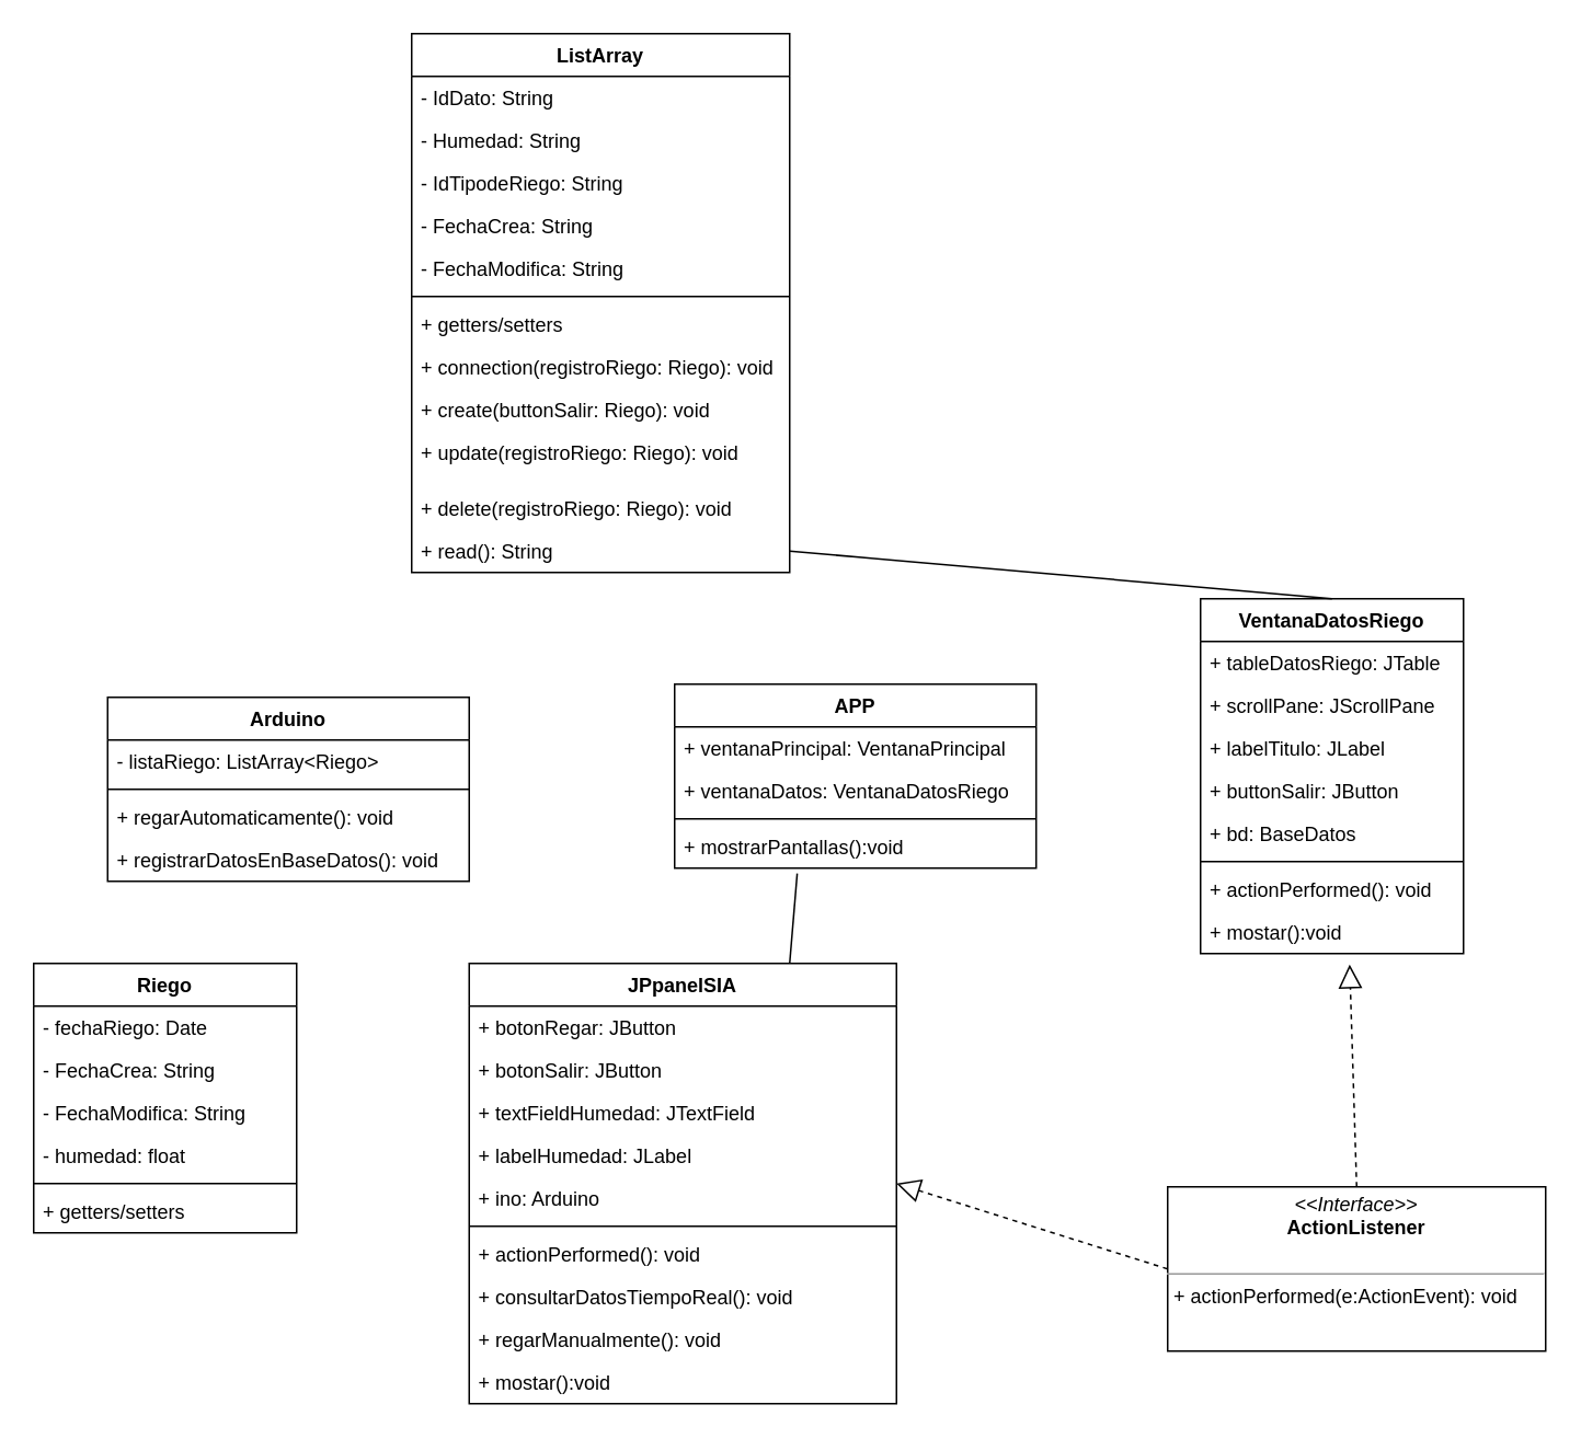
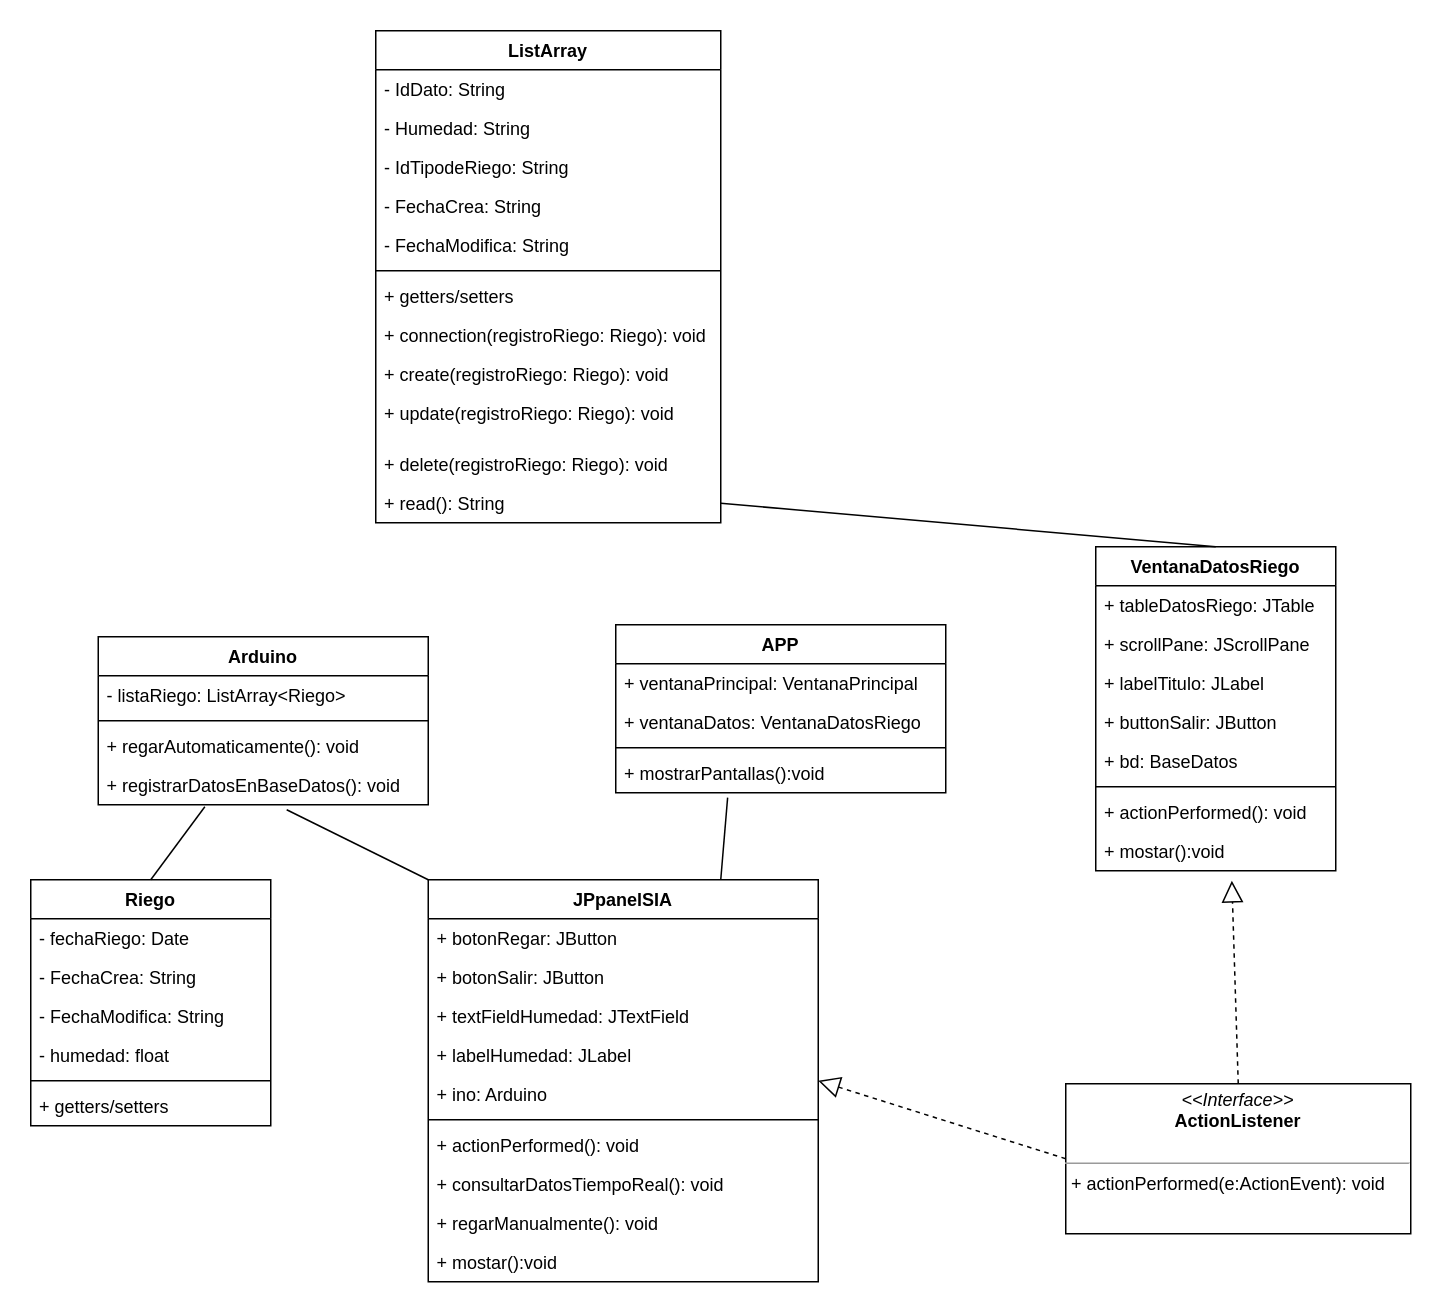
  <mxCell id="0" />
  <mxCell id="1" parent="0" />
  <mxCell id="2" value="ListArray" style="swimlane;fontStyle=1;align=center;verticalAlign=top;childLayout=stackLayout;horizontal=1;startSize=26;horizontalStack=0;resizeParent=1;resizeParentMax=0;resizeLast=0;collapsible=1;marginBottom=0;" parent="1" vertex="1"><mxGeometry x="250" y="20" width="230" height="328" as="geometry" /></mxCell>
  <mxCell id="3" value="- IdDato: String" style="text;strokeColor=none;fillColor=none;align=left;verticalAlign=top;spacingLeft=4;spacingRight=4;overflow=hidden;rotatable=0;points=[[0,0.5],[1,0.5]];portConstraint=eastwest;" parent="2" vertex="1"><mxGeometry y="26" width="230" height="26" as="geometry" /></mxCell>
  <mxCell id="4" value="- Humedad: String" style="text;strokeColor=none;fillColor=none;align=left;verticalAlign=top;spacingLeft=4;spacingRight=4;overflow=hidden;rotatable=0;points=[[0,0.5],[1,0.5]];portConstraint=eastwest;" parent="2" vertex="1"><mxGeometry y="52" width="230" height="26" as="geometry" /></mxCell>
  <mxCell id="5" value="- IdTipodeRiego: String" style="text;strokeColor=none;fillColor=none;align=left;verticalAlign=top;spacingLeft=4;spacingRight=4;overflow=hidden;rotatable=0;points=[[0,0.5],[1,0.5]];portConstraint=eastwest;" parent="2" vertex="1"><mxGeometry y="78" width="230" height="26" as="geometry" /></mxCell>
  <mxCell id="6" value="- FechaCrea: String" style="text;strokeColor=none;fillColor=none;align=left;verticalAlign=top;spacingLeft=4;spacingRight=4;overflow=hidden;rotatable=0;points=[[0,0.5],[1,0.5]];portConstraint=eastwest;" parent="2" vertex="1"><mxGeometry y="104" width="230" height="26" as="geometry" /></mxCell>
  <mxCell id="7" value="- FechaModifica: String" style="text;strokeColor=none;fillColor=none;align=left;verticalAlign=top;spacingLeft=4;spacingRight=4;overflow=hidden;rotatable=0;points=[[0,0.5],[1,0.5]];portConstraint=eastwest;" vertex="1" parent="2"><mxGeometry y="130" width="230" height="26" as="geometry" /></mxCell>
  <mxCell id="8" value="" style="line;strokeWidth=1;fillColor=none;align=left;verticalAlign=middle;spacingTop=-1;spacingLeft=3;spacingRight=3;rotatable=0;labelPosition=right;points=[];portConstraint=eastwest;strokeColor=inherit;" parent="2" vertex="1"><mxGeometry y="156" width="230" height="8" as="geometry" /></mxCell>
  <mxCell id="9" value="+ getters/setters" style="text;strokeColor=none;fillColor=none;align=left;verticalAlign=top;spacingLeft=4;spacingRight=4;overflow=hidden;rotatable=0;points=[[0,0.5],[1,0.5]];portConstraint=eastwest;" parent="2" vertex="1"><mxGeometry y="164" width="230" height="26" as="geometry" /></mxCell>
  <mxCell id="10" value="+ connection(registroRiego: Riego): void" style="text;strokeColor=none;fillColor=none;align=left;verticalAlign=top;spacingLeft=4;spacingRight=4;overflow=hidden;rotatable=0;points=[[0,0.5],[1,0.5]];portConstraint=eastwest;" parent="2" vertex="1"><mxGeometry y="190" width="230" height="26" as="geometry" /></mxCell>
- <mxCell id="11" value="+ create(buttonSalir: Riego): void" style="text;strokeColor=none;fillColor=none;align=left;verticalAlign=top;spacingLeft=4;spacingRight=4;overflow=hidden;rotatable=0;points=[[0,0.5],[1,0.5]];portConstraint=eastwest;" parent="2" vertex="1"><mxGeometry y="216" width="230" height="26" as="geometry" /></mxCell>
+ <mxCell id="11" value="+ create(registroRiego: Riego): void" style="text;strokeColor=none;fillColor=none;align=left;verticalAlign=top;spacingLeft=4;spacingRight=4;overflow=hidden;rotatable=0;points=[[0,0.5],[1,0.5]];portConstraint=eastwest;" parent="2" vertex="1"><mxGeometry y="216" width="230" height="26" as="geometry" /></mxCell>
  <mxCell id="12" value="+ update(registroRiego: Riego): void" style="text;strokeColor=none;fillColor=none;align=left;verticalAlign=top;spacingLeft=4;spacingRight=4;overflow=hidden;rotatable=0;points=[[0,0.5],[1,0.5]];portConstraint=eastwest;" parent="2" vertex="1"><mxGeometry y="242" width="230" height="34" as="geometry" /></mxCell>
  <mxCell id="13" value="+ delete(registroRiego: Riego): void" style="text;strokeColor=none;fillColor=none;align=left;verticalAlign=top;spacingLeft=4;spacingRight=4;overflow=hidden;rotatable=0;points=[[0,0.5],[1,0.5]];portConstraint=eastwest;" parent="2" vertex="1"><mxGeometry y="276" width="230" height="26" as="geometry" /></mxCell>
  <mxCell id="14" value="+ read(): String" style="text;strokeColor=none;fillColor=none;align=left;verticalAlign=top;spacingLeft=4;spacingRight=4;overflow=hidden;rotatable=0;points=[[0,0.5],[1,0.5]];portConstraint=eastwest;" parent="2" vertex="1"><mxGeometry y="302" width="230" height="26" as="geometry" /></mxCell>
  <mxCell id="15" value="Riego" style="swimlane;fontStyle=1;align=center;verticalAlign=top;childLayout=stackLayout;horizontal=1;startSize=26;horizontalStack=0;resizeParent=1;resizeParentMax=0;resizeLast=0;collapsible=1;marginBottom=0;" parent="1" vertex="1"><mxGeometry x="20" y="586" width="160" height="164" as="geometry" /></mxCell>
  <mxCell id="16" value="- fechaRiego: Date" style="text;strokeColor=none;fillColor=none;align=left;verticalAlign=top;spacingLeft=4;spacingRight=4;overflow=hidden;rotatable=0;points=[[0,0.5],[1,0.5]];portConstraint=eastwest;" parent="15" vertex="1"><mxGeometry y="26" width="160" height="26" as="geometry" /></mxCell>
  <mxCell id="17" value="- FechaCrea: String" style="text;strokeColor=none;fillColor=none;align=left;verticalAlign=top;spacingLeft=4;spacingRight=4;overflow=hidden;rotatable=0;points=[[0,0.5],[1,0.5]];portConstraint=eastwest;" parent="15" vertex="1"><mxGeometry y="52" width="160" height="26" as="geometry" /></mxCell>
  <mxCell id="18" value="- FechaModifica: String" style="text;strokeColor=none;fillColor=none;align=left;verticalAlign=top;spacingLeft=4;spacingRight=4;overflow=hidden;rotatable=0;points=[[0,0.5],[1,0.5]];portConstraint=eastwest;" parent="15" vertex="1"><mxGeometry y="78" width="160" height="26" as="geometry" /></mxCell>
  <mxCell id="19" value="- humedad: float" style="text;strokeColor=none;fillColor=none;align=left;verticalAlign=top;spacingLeft=4;spacingRight=4;overflow=hidden;rotatable=0;points=[[0,0.5],[1,0.5]];portConstraint=eastwest;" parent="15" vertex="1"><mxGeometry y="104" width="160" height="26" as="geometry" /></mxCell>
  <mxCell id="20" value="" style="line;strokeWidth=1;fillColor=none;align=left;verticalAlign=middle;spacingTop=-1;spacingLeft=3;spacingRight=3;rotatable=0;labelPosition=right;points=[];portConstraint=eastwest;strokeColor=inherit;" parent="15" vertex="1"><mxGeometry y="130" width="160" height="8" as="geometry" /></mxCell>
  <mxCell id="21" value="+ getters/setters" style="text;strokeColor=none;fillColor=none;align=left;verticalAlign=top;spacingLeft=4;spacingRight=4;overflow=hidden;rotatable=0;points=[[0,0.5],[1,0.5]];portConstraint=eastwest;" parent="15" vertex="1"><mxGeometry y="138" width="160" height="26" as="geometry" /></mxCell>
  <mxCell id="22" value="JPpanelSIA" style="swimlane;fontStyle=1;align=center;verticalAlign=top;childLayout=stackLayout;horizontal=1;startSize=26;horizontalStack=0;resizeParent=1;resizeParentMax=0;resizeLast=0;collapsible=1;marginBottom=0;" parent="1" vertex="1"><mxGeometry x="285" y="586" width="260" height="268" as="geometry" /></mxCell>
  <mxCell id="23" value="+ botonRegar: JButton" style="text;strokeColor=none;fillColor=none;align=left;verticalAlign=top;spacingLeft=4;spacingRight=4;overflow=hidden;rotatable=0;points=[[0,0.5],[1,0.5]];portConstraint=eastwest;" parent="22" vertex="1"><mxGeometry y="26" width="260" height="26" as="geometry" /></mxCell>
  <mxCell id="24" value="+ botonSalir: JButton" style="text;strokeColor=none;fillColor=none;align=left;verticalAlign=top;spacingLeft=4;spacingRight=4;overflow=hidden;rotatable=0;points=[[0,0.5],[1,0.5]];portConstraint=eastwest;" parent="22" vertex="1"><mxGeometry y="52" width="260" height="26" as="geometry" /></mxCell>
  <mxCell id="25" value="+ textFieldHumedad: JTextField" style="text;strokeColor=none;fillColor=none;align=left;verticalAlign=top;spacingLeft=4;spacingRight=4;overflow=hidden;rotatable=0;points=[[0,0.5],[1,0.5]];portConstraint=eastwest;" parent="22" vertex="1"><mxGeometry y="78" width="260" height="26" as="geometry" /></mxCell>
  <mxCell id="26" value="+ labelHumedad: JLabel" style="text;strokeColor=none;fillColor=none;align=left;verticalAlign=top;spacingLeft=4;spacingRight=4;overflow=hidden;rotatable=0;points=[[0,0.5],[1,0.5]];portConstraint=eastwest;" parent="22" vertex="1"><mxGeometry y="104" width="260" height="26" as="geometry" /></mxCell>
  <mxCell id="27" value="+ ino: Arduino" style="text;strokeColor=none;fillColor=none;align=left;verticalAlign=top;spacingLeft=4;spacingRight=4;overflow=hidden;rotatable=0;points=[[0,0.5],[1,0.5]];portConstraint=eastwest;" parent="22" vertex="1"><mxGeometry y="130" width="260" height="26" as="geometry" /></mxCell>
  <mxCell id="28" value="" style="line;strokeWidth=1;fillColor=none;align=left;verticalAlign=middle;spacingTop=-1;spacingLeft=3;spacingRight=3;rotatable=0;labelPosition=right;points=[];portConstraint=eastwest;strokeColor=inherit;" parent="22" vertex="1"><mxGeometry y="156" width="260" height="8" as="geometry" /></mxCell>
  <mxCell id="29" value="+ actionPerformed(): void" style="text;strokeColor=none;fillColor=none;align=left;verticalAlign=top;spacingLeft=4;spacingRight=4;overflow=hidden;rotatable=0;points=[[0,0.5],[1,0.5]];portConstraint=eastwest;" parent="22" vertex="1"><mxGeometry y="164" width="260" height="26" as="geometry" /></mxCell>
  <mxCell id="30" value="+ consultarDatosTiempoReal(): void" style="text;strokeColor=none;fillColor=none;align=left;verticalAlign=top;spacingLeft=4;spacingRight=4;overflow=hidden;rotatable=0;points=[[0,0.5],[1,0.5]];portConstraint=eastwest;" parent="22" vertex="1"><mxGeometry y="190" width="260" height="26" as="geometry" /></mxCell>
  <mxCell id="31" value="+ regarManualmente(): void" style="text;strokeColor=none;fillColor=none;align=left;verticalAlign=top;spacingLeft=4;spacingRight=4;overflow=hidden;rotatable=0;points=[[0,0.5],[1,0.5]];portConstraint=eastwest;" parent="22" vertex="1"><mxGeometry y="216" width="260" height="26" as="geometry" /></mxCell>
  <mxCell id="32" value="+ mostar():void" style="text;strokeColor=none;fillColor=none;align=left;verticalAlign=top;spacingLeft=4;spacingRight=4;overflow=hidden;rotatable=0;points=[[0,0.5],[1,0.5]];portConstraint=eastwest;" parent="22" vertex="1"><mxGeometry y="242" width="260" height="26" as="geometry" /></mxCell>
  <mxCell id="33" value="VentanaDatosRiego" style="swimlane;fontStyle=1;align=center;verticalAlign=top;childLayout=stackLayout;horizontal=1;startSize=26;horizontalStack=0;resizeParent=1;resizeParentMax=0;resizeLast=0;collapsible=1;marginBottom=0;" parent="1" vertex="1"><mxGeometry x="730" y="364" width="160" height="216" as="geometry" /></mxCell>
  <mxCell id="34" value="+ tableDatosRiego: JTable" style="text;strokeColor=none;fillColor=none;align=left;verticalAlign=top;spacingLeft=4;spacingRight=4;overflow=hidden;rotatable=0;points=[[0,0.5],[1,0.5]];portConstraint=eastwest;" parent="33" vertex="1"><mxGeometry y="26" width="160" height="26" as="geometry" /></mxCell>
  <mxCell id="35" value="+ scrollPane: JScrollPane" style="text;strokeColor=none;fillColor=none;align=left;verticalAlign=top;spacingLeft=4;spacingRight=4;overflow=hidden;rotatable=0;points=[[0,0.5],[1,0.5]];portConstraint=eastwest;" parent="33" vertex="1"><mxGeometry y="52" width="160" height="26" as="geometry" /></mxCell>
  <mxCell id="36" value="+ labelTitulo: JLabel" style="text;strokeColor=none;fillColor=none;align=left;verticalAlign=top;spacingLeft=4;spacingRight=4;overflow=hidden;rotatable=0;points=[[0,0.5],[1,0.5]];portConstraint=eastwest;" parent="33" vertex="1"><mxGeometry y="78" width="160" height="26" as="geometry" /></mxCell>
  <mxCell id="37" value="+ buttonSalir: JButton" style="text;strokeColor=none;fillColor=none;align=left;verticalAlign=top;spacingLeft=4;spacingRight=4;overflow=hidden;rotatable=0;points=[[0,0.5],[1,0.5]];portConstraint=eastwest;" parent="33" vertex="1"><mxGeometry y="104" width="160" height="26" as="geometry" /></mxCell>
  <mxCell id="38" value="+ bd: BaseDatos" style="text;strokeColor=none;fillColor=none;align=left;verticalAlign=top;spacingLeft=4;spacingRight=4;overflow=hidden;rotatable=0;points=[[0,0.5],[1,0.5]];portConstraint=eastwest;" parent="33" vertex="1"><mxGeometry y="130" width="160" height="26" as="geometry" /></mxCell>
  <mxCell id="39" value="" style="line;strokeWidth=1;fillColor=none;align=left;verticalAlign=middle;spacingTop=-1;spacingLeft=3;spacingRight=3;rotatable=0;labelPosition=right;points=[];portConstraint=eastwest;strokeColor=inherit;" parent="33" vertex="1"><mxGeometry y="156" width="160" height="8" as="geometry" /></mxCell>
  <mxCell id="40" value="+ actionPerformed(): void" style="text;strokeColor=none;fillColor=none;align=left;verticalAlign=top;spacingLeft=4;spacingRight=4;overflow=hidden;rotatable=0;points=[[0,0.5],[1,0.5]];portConstraint=eastwest;" parent="33" vertex="1"><mxGeometry y="164" width="160" height="26" as="geometry" /></mxCell>
  <mxCell id="41" value="+ mostar():void" style="text;strokeColor=none;fillColor=none;align=left;verticalAlign=top;spacingLeft=4;spacingRight=4;overflow=hidden;rotatable=0;points=[[0,0.5],[1,0.5]];portConstraint=eastwest;" parent="33" vertex="1"><mxGeometry y="190" width="160" height="26" as="geometry" /></mxCell>
  <mxCell id="42" value="&lt;p style=&quot;margin:0px;margin-top:4px;text-align:center;&quot;&gt;&lt;i&gt;&amp;lt;&amp;lt;Interface&amp;gt;&amp;gt;&lt;/i&gt;&lt;br&gt;&lt;b&gt;ActionListener&lt;/b&gt;&lt;/p&gt;&lt;p style=&quot;margin:0px;margin-left:4px;&quot;&gt;&lt;br&gt;&lt;/p&gt;&lt;hr size=&quot;1&quot;&gt;&lt;p style=&quot;margin:0px;margin-left:4px;&quot;&gt;+ actionPerformed(e:ActionEvent): void&lt;br&gt;&lt;br&gt;&lt;/p&gt;" style="verticalAlign=top;align=left;overflow=fill;fontSize=12;fontFamily=Helvetica;html=1;" parent="1" vertex="1"><mxGeometry x="710" y="722" width="230" height="100" as="geometry" /></mxCell>
  <mxCell id="43" value="" style="endArrow=block;dashed=1;endFill=0;endSize=12;html=1;entryX=0.567;entryY=1.256;entryDx=0;entryDy=0;exitX=0.5;exitY=0;exitDx=0;exitDy=0;entryPerimeter=0;" parent="1" source="42" target="41" edge="1"><mxGeometry width="160" relative="1" as="geometry"><mxPoint x="-10" y="788" as="sourcePoint" /><mxPoint x="337.5" y="575" as="targetPoint" /></mxGeometry></mxCell>
  <mxCell id="44" value="" style="endArrow=block;dashed=1;endFill=0;endSize=12;html=1;entryX=1;entryY=0.5;entryDx=0;entryDy=0;exitX=0;exitY=0.5;exitDx=0;exitDy=0;" parent="1" source="42" target="22" edge="1"><mxGeometry width="160" relative="1" as="geometry"><mxPoint x="95" y="688" as="sourcePoint" /><mxPoint x="215" y="828" as="targetPoint" /></mxGeometry></mxCell>
  <mxCell id="45" value="APP" style="swimlane;fontStyle=1;align=center;verticalAlign=top;childLayout=stackLayout;horizontal=1;startSize=26;horizontalStack=0;resizeParent=1;resizeParentMax=0;resizeLast=0;collapsible=1;marginBottom=0;" parent="1" vertex="1"><mxGeometry x="410" y="416" width="220" height="112" as="geometry" /></mxCell>
  <mxCell id="46" value="+ ventanaPrincipal: VentanaPrincipal" style="text;strokeColor=none;fillColor=none;align=left;verticalAlign=top;spacingLeft=4;spacingRight=4;overflow=hidden;rotatable=0;points=[[0,0.5],[1,0.5]];portConstraint=eastwest;" parent="45" vertex="1"><mxGeometry y="26" width="220" height="26" as="geometry" /></mxCell>
  <mxCell id="47" value="+ ventanaDatos: VentanaDatosRiego" style="text;strokeColor=none;fillColor=none;align=left;verticalAlign=top;spacingLeft=4;spacingRight=4;overflow=hidden;rotatable=0;points=[[0,0.5],[1,0.5]];portConstraint=eastwest;" parent="45" vertex="1"><mxGeometry y="52" width="220" height="26" as="geometry" /></mxCell>
  <mxCell id="48" value="" style="line;strokeWidth=1;fillColor=none;align=left;verticalAlign=middle;spacingTop=-1;spacingLeft=3;spacingRight=3;rotatable=0;labelPosition=right;points=[];portConstraint=eastwest;strokeColor=inherit;" parent="45" vertex="1"><mxGeometry y="78" width="220" height="8" as="geometry" /></mxCell>
  <mxCell id="49" value="+ mostrarPantallas():void" style="text;strokeColor=none;fillColor=none;align=left;verticalAlign=top;spacingLeft=4;spacingRight=4;overflow=hidden;rotatable=0;points=[[0,0.5],[1,0.5]];portConstraint=eastwest;" parent="45" vertex="1"><mxGeometry y="86" width="220" height="26" as="geometry" /></mxCell>
  <mxCell id="50" value="Arduino" style="swimlane;fontStyle=1;align=center;verticalAlign=top;childLayout=stackLayout;horizontal=1;startSize=26;horizontalStack=0;resizeParent=1;resizeParentMax=0;resizeLast=0;collapsible=1;marginBottom=0;" parent="1" vertex="1"><mxGeometry x="65" y="424" width="220" height="112" as="geometry" /></mxCell>
  <mxCell id="51" value="- listaRiego: ListArray&lt;Riego&gt;" style="text;strokeColor=none;fillColor=none;align=left;verticalAlign=top;spacingLeft=4;spacingRight=4;overflow=hidden;rotatable=0;points=[[0,0.5],[1,0.5]];portConstraint=eastwest;" parent="50" vertex="1"><mxGeometry y="26" width="220" height="26" as="geometry" /></mxCell>
  <mxCell id="52" value="" style="line;strokeWidth=1;fillColor=none;align=left;verticalAlign=middle;spacingTop=-1;spacingLeft=3;spacingRight=3;rotatable=0;labelPosition=right;points=[];portConstraint=eastwest;strokeColor=inherit;" parent="50" vertex="1"><mxGeometry y="52" width="220" height="8" as="geometry" /></mxCell>
  <mxCell id="53" value="+ regarAutomaticamente(): void" style="text;strokeColor=none;fillColor=none;align=left;verticalAlign=top;spacingLeft=4;spacingRight=4;overflow=hidden;rotatable=0;points=[[0,0.5],[1,0.5]];portConstraint=eastwest;" parent="50" vertex="1"><mxGeometry y="60" width="220" height="26" as="geometry" /></mxCell>
  <mxCell id="54" value="+ registrarDatosEnBaseDatos(): void" style="text;strokeColor=none;fillColor=none;align=left;verticalAlign=top;spacingLeft=4;spacingRight=4;overflow=hidden;rotatable=0;points=[[0,0.5],[1,0.5]];portConstraint=eastwest;" parent="50" vertex="1"><mxGeometry y="86" width="220" height="26" as="geometry" /></mxCell>
+ <mxCell id="55" value="" style="endArrow=none;html=1;entryX=0.571;entryY=1.128;entryDx=0;entryDy=0;entryPerimeter=0;exitX=0;exitY=0;exitDx=0;exitDy=0;" parent="1" source="22" target="54" edge="1"><mxGeometry width="50" height="50" relative="1" as="geometry"><mxPoint x="220" y="636" as="sourcePoint" /><mxPoint x="270" y="586" as="targetPoint" /></mxGeometry></mxCell>
+ <mxCell id="56" value="" style="endArrow=none;html=1;entryX=0.323;entryY=1.051;entryDx=0;entryDy=0;entryPerimeter=0;exitX=0.5;exitY=0;exitDx=0;exitDy=0;" parent="1" source="15" target="54" edge="1"><mxGeometry width="50" height="50" relative="1" as="geometry"><mxPoint x="-50" y="646" as="sourcePoint" /><mxPoint x="0" y="596" as="targetPoint" /></mxGeometry></mxCell>
  <mxCell id="57" value="" style="endArrow=none;html=1;exitX=0.5;exitY=0;exitDx=0;exitDy=0;entryX=1;entryY=0.5;entryDx=0;entryDy=0;" parent="1" source="33" target="14" edge="1"><mxGeometry width="50" height="50" relative="1" as="geometry"><mxPoint x="840" y="256" as="sourcePoint" /><mxPoint x="890" y="206" as="targetPoint" /></mxGeometry></mxCell>
  <mxCell id="58" value="" style="endArrow=none;html=1;entryX=0.339;entryY=1.125;entryDx=0;entryDy=0;entryPerimeter=0;exitX=0.75;exitY=0;exitDx=0;exitDy=0;" parent="1" source="22" target="49" edge="1"><mxGeometry width="50" height="50" relative="1" as="geometry"><mxPoint x="620" y="686" as="sourcePoint" /><mxPoint x="670" y="636" as="targetPoint" /></mxGeometry></mxCell>
